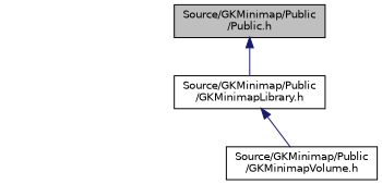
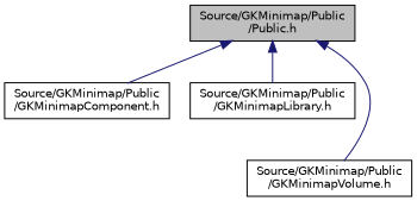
  digraph {
    node [color=black fillcolor=white fontname=Helvetica fontsize=10 shape=record style=filled]
    edge [color=midnightblue dir=back fontname=Helvetica fontsize=10 labelfontname=Helvetica labelfontsize=10 style=solid]
    n1 [fillcolor=grey75 fontcolor=black height=0.2 label="Source/GKMinimap/Public\l/Public.h" width=0.4]
+   n2 [height=0.2 label="Source/GKMinimap/Public\l/GKMinimapComponent.h" width=0.4]
    n3 [height=0.2 label="Source/GKMinimap/Public\l/GKMinimapLibrary.h" width=0.4]
    n4 [height=0.2 label="Source/GKMinimap/Public\l/GKMinimapVolume.h" width=0.4]
+   n1 -> n2
    n1 -> n3
-   n3 -> n4
+   n1 -> n4
  }
